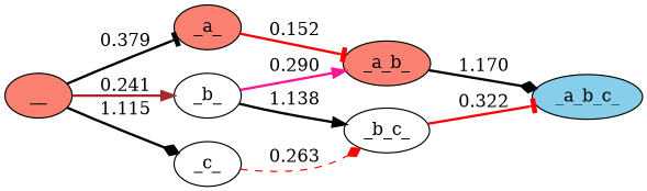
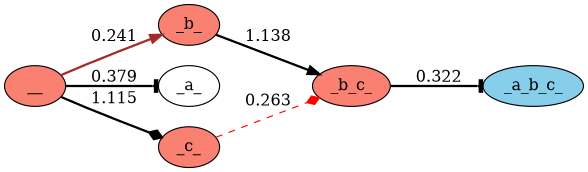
  strict digraph {
    rankdir=LR
    node [fillcolor=salmon style=filled]
    edge [arrowhead=normal color=black style=bold]
-   _b_ [fillcolor=white]
+   _b_
    __
-   _a_
-   _c_ [fillcolor=white]
-   _a_b_
-   _b_c_ [fillcolor=white]
+   _a_ [fillcolor=white]
+   _c_
+   _b_c_
    _a_b_c_ [fillcolor=skyblue]
-   _b_ -> _a_b_ [color=deeppink cost=0.28950661719498505 label=" 0.290"]
    _b_ -> _b_c_ [cost=1.1375035237499351 label=" 1.138"]
    __ -> _b_ [color=brown cost=0.24100809950379498 label=" 0.241"]
    __ -> _a_ [arrowhead=tee cost=0.37851162325372983 label=" 0.379"]
    __ -> _c_ [arrowhead=diamond cost=1.1154772174199359 label=" 1.115"]
-   _a_ -> _a_b_ [arrowhead=tee color=red cost=0.15200309344505006 label=" 0.152"]
    _c_ -> _b_c_ [arrowhead=diamond color=red cost=0.2630344058337938 label=" 0.263" style=dashed]
-   _a_b_ -> _a_b_c_ [arrowhead=diamond cost=1.1699250014423124 label=" 1.170"]
-   _b_c_ -> _a_b_c_ [arrowhead=tee color=red cost=0.32192809488736235 label=" 0.322"]
+   _b_c_ -> _a_b_c_ [arrowhead=tee cost=0.32192809488736235 label=" 0.322"]
  }
